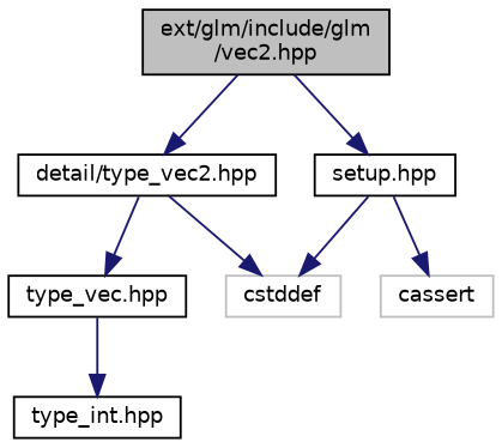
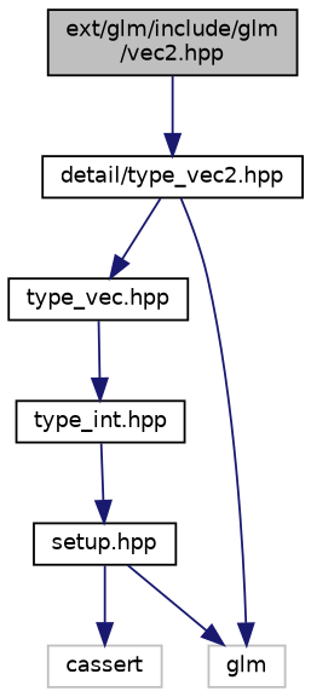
  digraph {
    node [color=black fillcolor=white fontname=Helvetica fontsize=10 shape=record style=filled]
    edge [color=midnightblue fontname=Helvetica fontsize=10 labelfontname=Helvetica labelfontsize=10 style=solid]
    n1 [fillcolor=grey75 fontcolor=black height=0.2 label="ext/glm/include/glm\l/vec2.hpp" width=0.4]
    n2 [height=0.2 label="detail/type_vec2.hpp" width=0.4]
    n3 [height=0.2 label="type_vec.hpp" width=0.4]
-   n4 [color=grey75 height=0.2 label=cstddef width=0.4]
+   n4 [color=grey75 height=0.2 label=glm width=0.4]
    n5 [height=0.2 label="type_int.hpp" width=0.4]
    n6 [height=0.2 label="setup.hpp" width=0.4]
    n7 [color=grey75 height=0.2 label=cassert width=0.4]
    n1 -> n2
    n2 -> n3
    n2 -> n4
    n3 -> n5
-   n1 -> n6
+   n5 -> n6
    n6 -> n4
    n6 -> n7
  }
